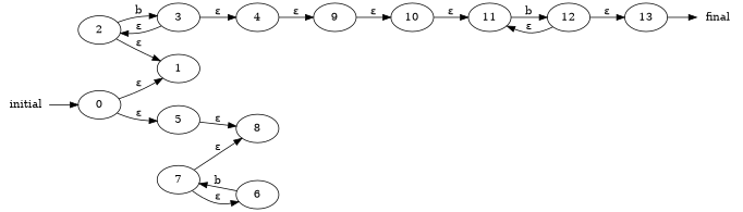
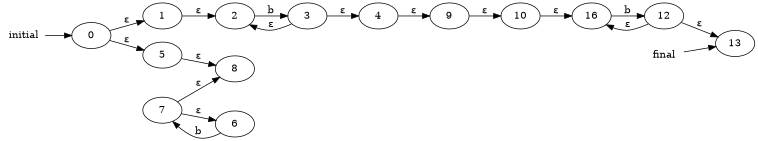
  digraph {
    rankdir=LR
    initial [shape=none]
    0
    1
    5
    final [shape=none]
    2
    8
    3
    4
    9
    10
    6
    7
-   11
+   11 [label=16]
    12
    13
    initial -> 0
    0 -> 1 [label="ε"]
    0 -> 5 [label="ε"]
-   2 -> 1 [label="ε"]
+   1 -> 2 [label="ε"]
    5 -> 8 [label="ε"]
    2 -> 3 [label=b]
    3 -> 2 [label="ε"]
    3 -> 4 [label="ε"]
    4 -> 9 [label="ε"]
    9 -> 10 [label="ε"]
    10 -> 11 [label="ε"]
    6 -> 7 [label=b]
    7 -> 8 [label="ε"]
    7 -> 6 [label="ε"]
    11 -> 12 [label=b]
    12 -> 11 [label="ε"]
    12 -> 13 [label="ε"]
-   13 -> final
+   final -> 13
  }
